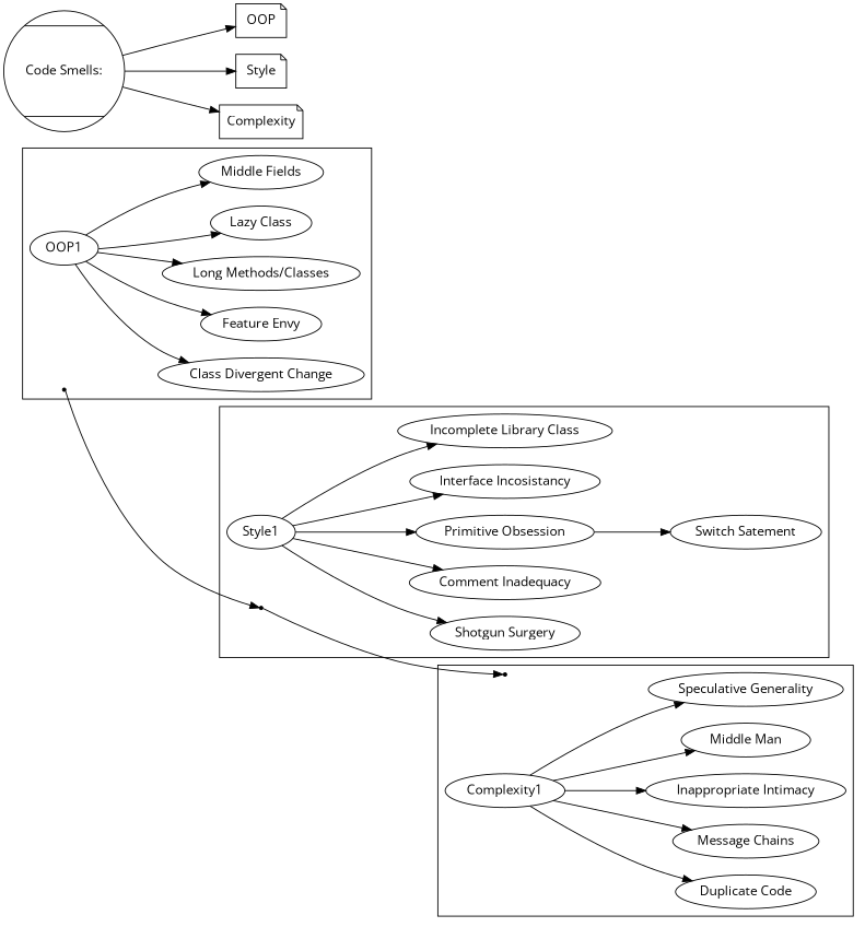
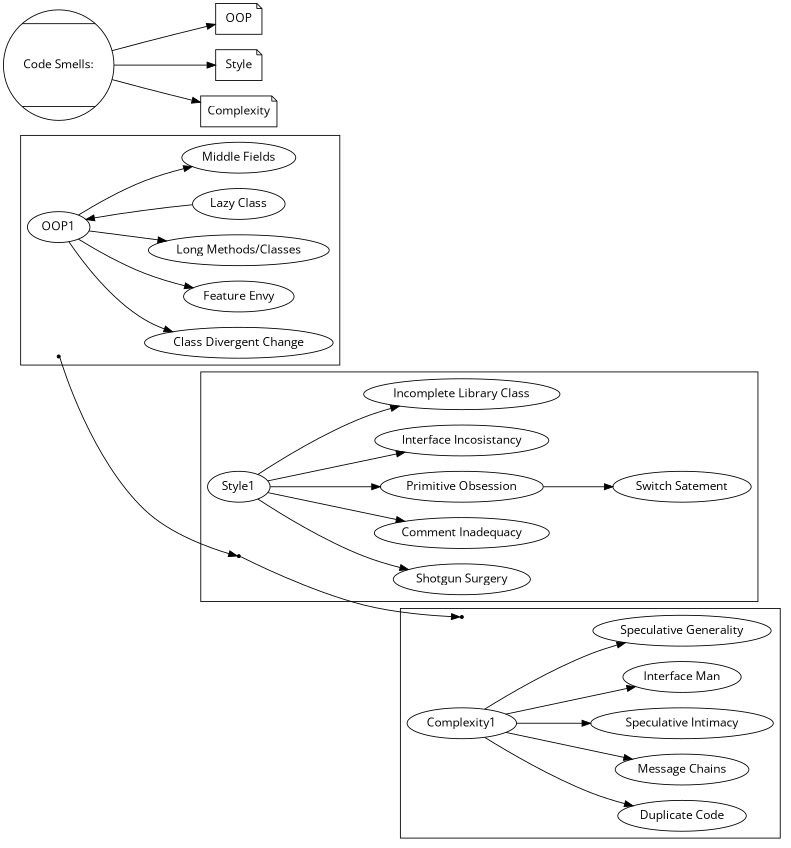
  digraph {
    fontname="Open Sans"
    rankdir=LR
    node [fontname="Open Sans" shape=ellipse]
    edge [fontname="Open Sans"]
    c1 [shape=point]
    OOP1
    "Class Divergent Change"
    "Feature Envy"
    "Long Methods/Classes"
    "Lazy Class"
    n7 [label="Middle Fields"]
    c2 [shape=point]
    Style1
    "Shotgun Surgery"
    "Comment Inadequacy"
    "Primitive Obsession"
    "Switch Satement"
    "Interface Incosistancy"
    "Incomplete Library Class"
    c3 [shape=point]
    Complexity1
    "Duplicate Code"
    "Message Chains"
-   "Inappropriate Intimacy"
-   "Middle Man"
+   "Inappropriate Intimacy" [label="Speculative Intimacy"]
+   "Middle Man" [label="Interface Man"]
    "Speculative Generality"
    "Code Smells:" [shape=Mcircle]
    OOP [shape=note]
    Style [shape=note]
    Complexity [shape=note]
    subgraph cluster_1 {
      c1
      OOP1
      "Class Divergent Change"
      "Feature Envy"
      "Long Methods/Classes"
      "Lazy Class"
      n7
    }
    subgraph cluster_2 {
      c2
      Style1
      "Shotgun Surgery"
      "Comment Inadequacy"
      "Primitive Obsession"
      "Switch Satement"
      "Interface Incosistancy"
      "Incomplete Library Class"
    }
    subgraph cluster_3 {
      c3
      Complexity1
      "Duplicate Code"
      "Message Chains"
      "Inappropriate Intimacy"
      "Middle Man"
      "Speculative Generality"
    }
    c1 -> c2
    OOP1 -> "Class Divergent Change"
    OOP1 -> "Feature Envy"
    OOP1 -> "Long Methods/Classes"
-   OOP1 -> "Lazy Class"
+   "Lazy Class" -> OOP1
    OOP1 -> n7
    c2 -> c3
    Style1 -> "Shotgun Surgery"
    Style1 -> "Comment Inadequacy"
    Style1 -> "Primitive Obsession"
    Style1 -> "Interface Incosistancy"
    Style1 -> "Incomplete Library Class"
    "Primitive Obsession" -> "Switch Satement"
    Complexity1 -> "Duplicate Code"
    Complexity1 -> "Message Chains"
    Complexity1 -> "Inappropriate Intimacy"
    Complexity1 -> "Middle Man"
    Complexity1 -> "Speculative Generality"
    "Code Smells:" -> OOP
    "Code Smells:" -> Style
    "Code Smells:" -> Complexity
  }
